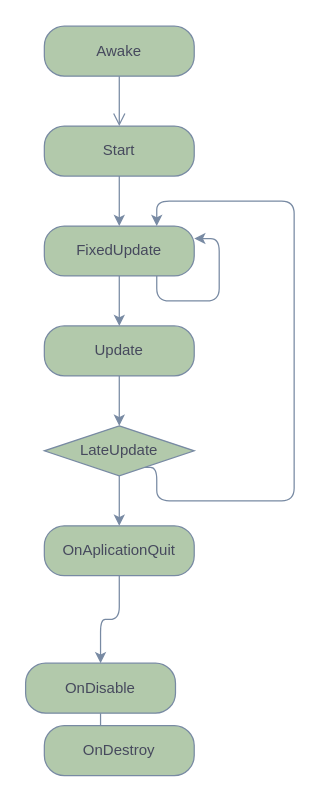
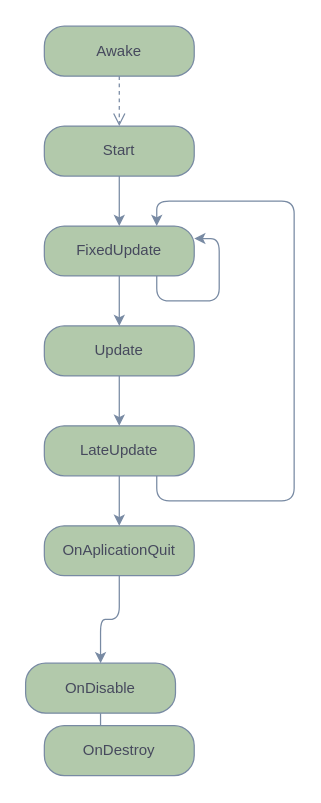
  <mxCell id="0" />
  <mxCell id="1" parent="0" />
  <mxCell id="2" value="Awake" style="rounded=1;whiteSpace=wrap;html=1;arcSize=40;fontColor=#46495D;fillColor=#B2C9AB;strokeColor=#788AA3;sketch=0;" vertex="1" parent="1"><mxGeometry x="35" y="20" width="120" height="40" as="geometry" /></mxCell>
- <mxCell id="3" value="" style="edgeStyle=orthogonalEdgeStyle;html=1;verticalAlign=bottom;endArrow=open;endSize=8;strokeColor=#788AA3;rounded=1;sketch=0;fontColor=#46495D;fillColor=#B2C9AB;curved=0;entryX=0.5;entryY=0;entryDx=0;entryDy=0;" edge="1" source="2" parent="1" target="5"><mxGeometry relative="1" as="geometry"><mxPoint x="105" y="100" as="targetPoint" /></mxGeometry></mxCell>
+ <mxCell id="3" value="" style="edgeStyle=orthogonalEdgeStyle;html=1;verticalAlign=bottom;endArrow=open;endSize=8;strokeColor=#788AA3;rounded=1;sketch=0;fontColor=#46495D;fillColor=#B2C9AB;curved=0;entryX=0.5;entryY=0;entryDx=0;entryDy=0;dashed=1;" edge="1" source="2" parent="1" target="5"><mxGeometry relative="1" as="geometry"><mxPoint x="105" y="100" as="targetPoint" /></mxGeometry></mxCell>
  <mxCell id="4" style="edgeStyle=orthogonalEdgeStyle;curved=0;rounded=1;sketch=0;orthogonalLoop=1;jettySize=auto;html=1;entryX=0.5;entryY=0;entryDx=0;entryDy=0;fontColor=#46495D;strokeColor=#788AA3;fillColor=#B2C9AB;" edge="1" parent="1" source="5" target="7"><mxGeometry relative="1" as="geometry" /></mxCell>
  <mxCell id="5" value="Start" style="rounded=1;whiteSpace=wrap;html=1;arcSize=40;fontColor=#46495D;fillColor=#B2C9AB;strokeColor=#788AA3;sketch=0;" vertex="1" parent="1"><mxGeometry x="35" y="100" width="120" height="40" as="geometry" /></mxCell>
  <mxCell id="6" style="edgeStyle=orthogonalEdgeStyle;curved=0;rounded=1;sketch=0;orthogonalLoop=1;jettySize=auto;html=1;entryX=0.5;entryY=0;entryDx=0;entryDy=0;fontColor=#46495D;strokeColor=#788AA3;fillColor=#B2C9AB;" edge="1" parent="1" source="7" target="9"><mxGeometry relative="1" as="geometry" /></mxCell>
  <mxCell id="7" value="FixedUpdate" style="rounded=1;whiteSpace=wrap;html=1;arcSize=40;fontColor=#46495D;fillColor=#B2C9AB;strokeColor=#788AA3;sketch=0;" vertex="1" parent="1"><mxGeometry x="35" y="180" width="120" height="40" as="geometry" /></mxCell>
  <mxCell id="8" style="edgeStyle=orthogonalEdgeStyle;curved=0;rounded=1;sketch=0;orthogonalLoop=1;jettySize=auto;html=1;entryX=0.5;entryY=0;entryDx=0;entryDy=0;fontColor=#46495D;strokeColor=#788AA3;fillColor=#B2C9AB;" edge="1" parent="1" source="9" target="12"><mxGeometry relative="1" as="geometry" /></mxCell>
  <mxCell id="9" value="Update" style="rounded=1;whiteSpace=wrap;html=1;arcSize=40;fontColor=#46495D;fillColor=#B2C9AB;strokeColor=#788AA3;sketch=0;" vertex="1" parent="1"><mxGeometry x="35" y="260" width="120" height="40" as="geometry" /></mxCell>
  <mxCell id="10" style="edgeStyle=orthogonalEdgeStyle;curved=0;rounded=1;sketch=0;orthogonalLoop=1;jettySize=auto;html=1;exitX=0.75;exitY=1;exitDx=0;exitDy=0;entryX=0.75;entryY=0;entryDx=0;entryDy=0;fontColor=#46495D;strokeColor=#788AA3;fillColor=#B2C9AB;" edge="1" parent="1" source="12" target="7"><mxGeometry relative="1" as="geometry"><Array as="points"><mxPoint x="125" y="400" /><mxPoint x="235" y="400" /><mxPoint x="235" y="160" /><mxPoint x="125" y="160" /></Array></mxGeometry></mxCell>
  <mxCell id="11" style="edgeStyle=orthogonalEdgeStyle;curved=0;rounded=1;sketch=0;orthogonalLoop=1;jettySize=auto;html=1;entryX=0.5;entryY=0;entryDx=0;entryDy=0;fontColor=#46495D;strokeColor=#788AA3;fillColor=#B2C9AB;" edge="1" parent="1" source="12" target="14"><mxGeometry relative="1" as="geometry" /></mxCell>
- <mxCell id="12" value="LateUpdate" style="rhombus;whiteSpace=wrap;html=1;arcSize=40;fontColor=#46495D;fillColor=#B2C9AB;strokeColor=#788AA3;sketch=0;" vertex="1" parent="1"><mxGeometry x="35" y="340" width="120" height="40" as="geometry" /></mxCell>
+ <mxCell id="12" value="LateUpdate" style="rounded=1;whiteSpace=wrap;html=1;arcSize=40;fontColor=#46495D;fillColor=#B2C9AB;strokeColor=#788AA3;sketch=0;" vertex="1" parent="1"><mxGeometry x="35" y="340" width="120" height="40" as="geometry" /></mxCell>
  <mxCell id="13" style="edgeStyle=orthogonalEdgeStyle;curved=0;rounded=1;sketch=0;orthogonalLoop=1;jettySize=auto;html=1;entryX=0.5;entryY=0;entryDx=0;entryDy=0;fontColor=#46495D;strokeColor=#788AA3;fillColor=#B2C9AB;" edge="1" parent="1" source="14" target="16"><mxGeometry relative="1" as="geometry" /></mxCell>
  <mxCell id="14" value="OnAplicationQuit" style="rounded=1;whiteSpace=wrap;html=1;arcSize=40;fontColor=#46495D;fillColor=#B2C9AB;strokeColor=#788AA3;sketch=0;" vertex="1" parent="1"><mxGeometry x="35" y="420" width="120" height="40" as="geometry" /></mxCell>
  <mxCell id="15" style="edgeStyle=orthogonalEdgeStyle;curved=0;rounded=1;sketch=0;orthogonalLoop=1;jettySize=auto;html=1;entryX=0.5;entryY=0;entryDx=0;entryDy=0;fontColor=#46495D;strokeColor=#788AA3;fillColor=#B2C9AB;" edge="1" parent="1" source="16" target="17"><mxGeometry relative="1" as="geometry" /></mxCell>
  <mxCell id="16" value="OnDisable" style="rounded=1;whiteSpace=wrap;html=1;arcSize=40;fontColor=#46495D;fillColor=#B2C9AB;strokeColor=#788AA3;sketch=0;" vertex="1" parent="1"><mxGeometry x="20" y="530" width="120" height="40" as="geometry" /></mxCell>
  <mxCell id="17" value="OnDestroy" style="rounded=1;whiteSpace=wrap;html=1;arcSize=40;fontColor=#46495D;fillColor=#B2C9AB;strokeColor=#788AA3;sketch=0;" vertex="1" parent="1"><mxGeometry x="35" y="580" width="120" height="40" as="geometry" /></mxCell>
  <mxCell id="18" style="edgeStyle=orthogonalEdgeStyle;curved=0;rounded=1;sketch=0;orthogonalLoop=1;jettySize=auto;html=1;exitX=0.75;exitY=1;exitDx=0;exitDy=0;entryX=1;entryY=0.25;entryDx=0;entryDy=0;fontColor=#46495D;strokeColor=#788AA3;fillColor=#B2C9AB;" edge="1" parent="1" source="7" target="7"><mxGeometry relative="1" as="geometry" /></mxCell>
